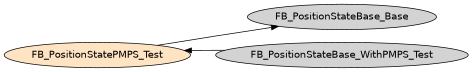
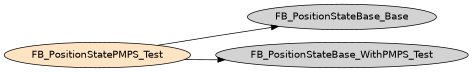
  digraph {
    fontname="DejaVu Sans"
    rankdir=LR
    node [fontname="DejaVu Sans" style=filled]
    edge [fontname="DejaVu Sans"]
    FB_PositionStatePMPS_Test [fillcolor=bisque]
    n2 [label=FB_PositionStateBase_Base]
    FB_PositionStateBase_WithPMPS_Test
    FB_PositionStatePMPS_Test -> n2
-   FB_PositionStateBase_WithPMPS_Test -> FB_PositionStatePMPS_Test
+   FB_PositionStatePMPS_Test -> FB_PositionStateBase_WithPMPS_Test
  }
